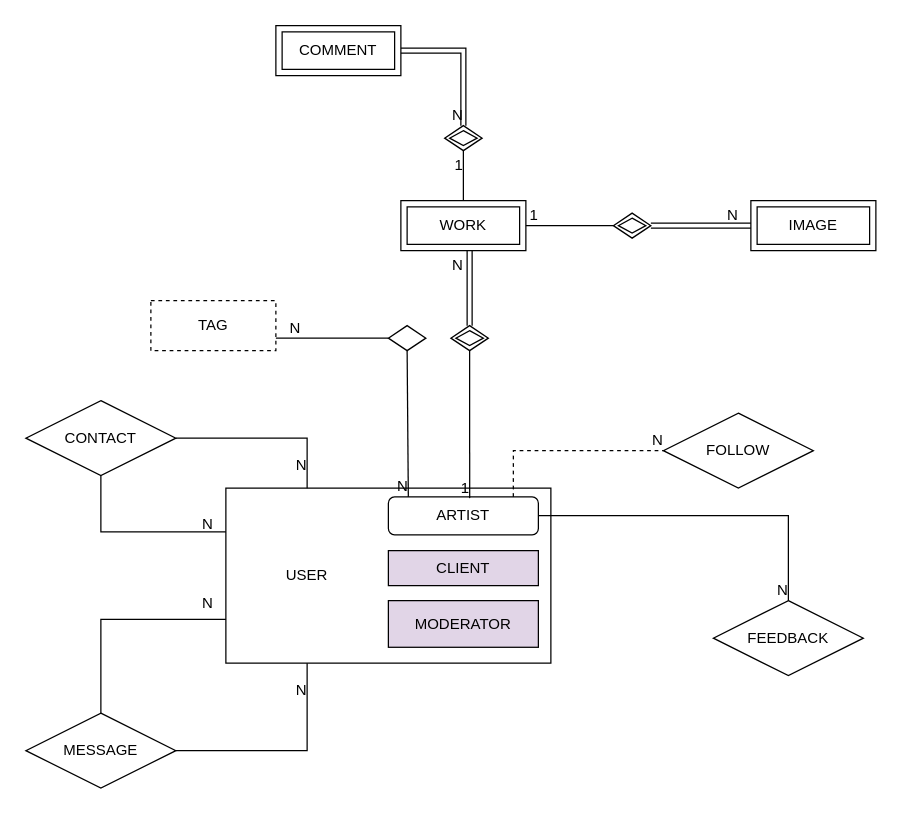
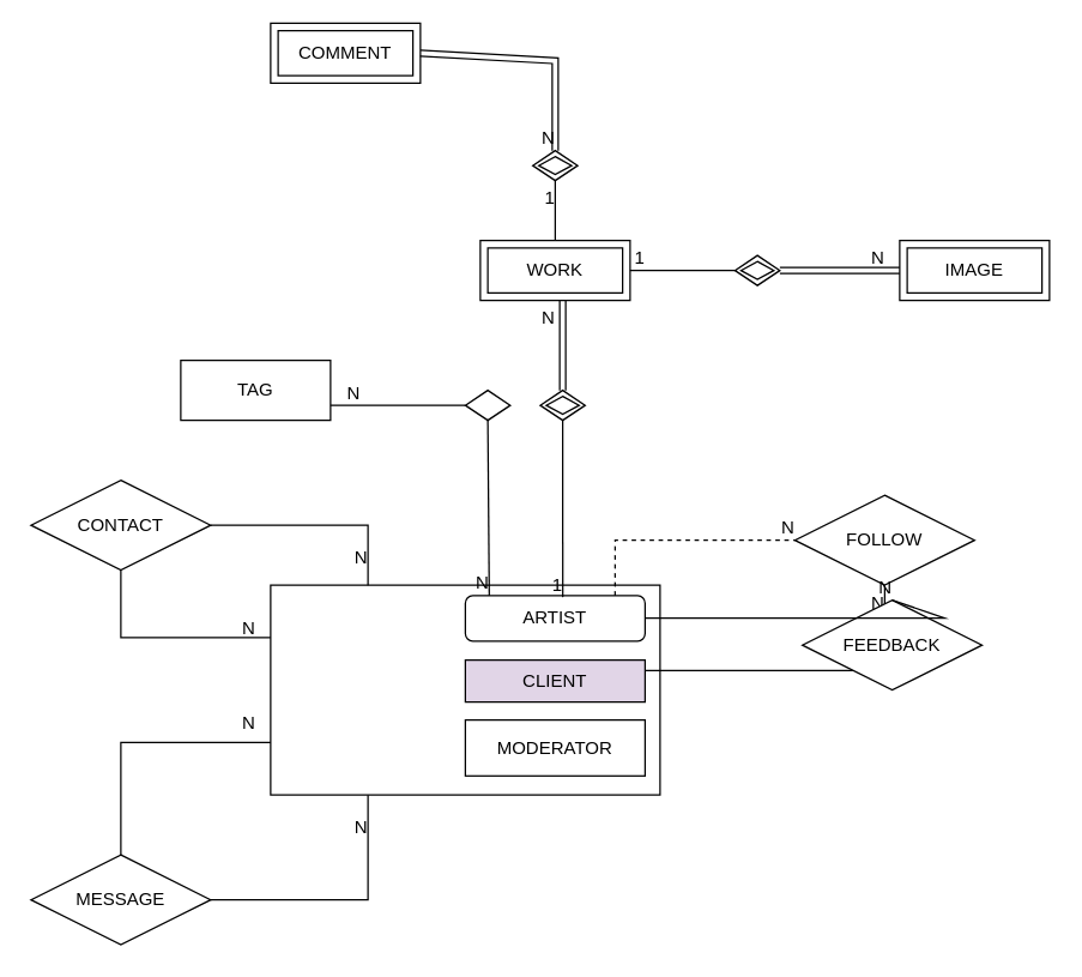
  <mxCell id="0" />
  <mxCell id="1" parent="0" />
  <mxCell id="2" value="" style="rounded=1;absoluteArcSize=1;html=1;arcSize=0;" vertex="1" parent="1"><mxGeometry x="180" y="390" width="260" height="140" as="geometry" /></mxCell>
- <mxCell id="3" value="USER" style="html=1;shape=mxgraph.er.anchor;whiteSpace=wrap;" vertex="1" parent="2"><mxGeometry width="130" height="140" as="geometry" /></mxCell>
  <mxCell id="4" value="ARTIST" style="rounded=1;absoluteArcSize=1;html=1;arcSize=10;whiteSpace=wrap;points=[];strokeColor=inherit;fillColor=inherit;" vertex="1" parent="2"><mxGeometry x="130" y="7" width="120" height="30.33" as="geometry" /></mxCell>
  <mxCell id="5" value="&lt;div&gt;CLIENT&lt;/div&gt;" style="whiteSpace=wrap;html=1;align=center;fillColor=#e1d5e7;" vertex="1" parent="2"><mxGeometry x="130" y="50" width="120" height="28" as="geometry" /></mxCell>
- <mxCell id="6" value="MODERATOR" style="whiteSpace=wrap;html=1;align=center;fillColor=#e1d5e7;" vertex="1" parent="2"><mxGeometry x="130" y="90" width="120" height="37.33" as="geometry" /></mxCell>
- <mxCell id="7" value="TAG" style="whiteSpace=wrap;html=1;align=center;dashed=1;" vertex="1" parent="1"><mxGeometry x="120" y="240" width="100" height="40" as="geometry" /></mxCell>
+ <mxCell id="6" value="MODERATOR" style="whiteSpace=wrap;html=1;align=center;" vertex="1" parent="2"><mxGeometry x="130" y="90" width="120" height="37.33" as="geometry" /></mxCell>
+ <mxCell id="7" value="TAG" style="whiteSpace=wrap;html=1;align=center;" vertex="1" parent="1"><mxGeometry x="120" y="240" width="100" height="40" as="geometry" /></mxCell>
  <mxCell id="8" value="FOLLOW" style="shape=rhombus;perimeter=rhombusPerimeter;whiteSpace=wrap;html=1;align=center;" vertex="1" parent="1"><mxGeometry x="530" y="330" width="120" height="60" as="geometry" /></mxCell>
  <mxCell id="9" value="CONTACT" style="shape=rhombus;perimeter=rhombusPerimeter;whiteSpace=wrap;html=1;align=center;" vertex="1" parent="1"><mxGeometry x="20" y="320" width="120" height="60" as="geometry" /></mxCell>
  <mxCell id="10" value="" style="endArrow=none;html=1;rounded=0;exitX=0.5;exitY=1;exitDx=0;exitDy=0;entryX=0;entryY=0.25;entryDx=0;entryDy=0;" edge="1" parent="1" source="9" target="2"><mxGeometry relative="1" as="geometry"><mxPoint x="70" y="450" as="sourcePoint" /><mxPoint x="140" y="500" as="targetPoint" /><Array as="points"><mxPoint x="80" y="425" /></Array></mxGeometry></mxCell>
  <mxCell id="11" value="N" style="resizable=0;html=1;align=right;verticalAlign=bottom;" connectable="0" vertex="1" parent="10"><mxGeometry x="1" relative="1" as="geometry"><mxPoint x="-10" y="2" as="offset" /></mxGeometry></mxCell>
  <mxCell id="12" value="" style="endArrow=none;html=1;rounded=0;exitX=1;exitY=0.5;exitDx=0;exitDy=0;entryX=0.25;entryY=0;entryDx=0;entryDy=0;" edge="1" parent="1" source="9" target="2"><mxGeometry relative="1" as="geometry"><mxPoint x="165" y="340" as="sourcePoint" /><mxPoint x="325" y="340" as="targetPoint" /><Array as="points"><mxPoint x="245" y="350" /></Array></mxGeometry></mxCell>
  <mxCell id="13" value="N" style="resizable=0;html=1;align=right;verticalAlign=bottom;" connectable="0" vertex="1" parent="12"><mxGeometry x="1" relative="1" as="geometry"><mxPoint y="-10" as="offset" /></mxGeometry></mxCell>
  <mxCell id="14" value="" style="endArrow=none;html=1;rounded=0;entryX=0;entryY=0.5;entryDx=0;entryDy=0;exitX=0.833;exitY=0;exitDx=0;exitDy=0;exitPerimeter=0;dashed=1;" edge="1" parent="1" source="4" target="8"><mxGeometry relative="1" as="geometry"><mxPoint x="426" y="390" as="sourcePoint" /><mxPoint x="490" y="359.5" as="targetPoint" /><Array as="points"><mxPoint x="410" y="360" /></Array></mxGeometry></mxCell>
  <mxCell id="15" value="N" style="resizable=0;html=1;align=right;verticalAlign=bottom;" connectable="0" vertex="1" parent="14"><mxGeometry x="1" relative="1" as="geometry" /></mxCell>
+ <mxCell id="16" value="" style="endArrow=none;html=1;rounded=0;entryX=0.5;entryY=1;entryDx=0;entryDy=0;exitX=1;exitY=0.25;exitDx=0;exitDy=0;" edge="1" parent="1" source="5" target="8"><mxGeometry relative="1" as="geometry"><mxPoint x="480" y="450" as="sourcePoint" /><mxPoint x="640" y="450" as="targetPoint" /><Array as="points"><mxPoint x="590" y="447" /></Array></mxGeometry></mxCell>
+ <mxCell id="17" value="N" style="resizable=0;html=1;align=right;verticalAlign=bottom;" connectable="0" vertex="1" parent="16"><mxGeometry x="1" relative="1" as="geometry"><mxPoint y="20" as="offset" /></mxGeometry></mxCell>
  <mxCell id="18" value="MESSAGE" style="shape=rhombus;perimeter=rhombusPerimeter;whiteSpace=wrap;html=1;align=center;" vertex="1" parent="1"><mxGeometry x="20" y="570" width="120" height="60" as="geometry" /></mxCell>
  <mxCell id="19" value="" style="endArrow=none;html=1;rounded=0;entryX=0;entryY=0.75;entryDx=0;entryDy=0;exitX=0.5;exitY=0;exitDx=0;exitDy=0;" edge="1" parent="1" source="18" target="2"><mxGeometry relative="1" as="geometry"><mxPoint x="-30" y="490" as="sourcePoint" /><mxPoint x="130" y="490" as="targetPoint" /><Array as="points"><mxPoint x="80" y="495" /></Array></mxGeometry></mxCell>
  <mxCell id="20" value="N" style="resizable=0;html=1;align=right;verticalAlign=bottom;" connectable="0" vertex="1" parent="19"><mxGeometry x="1" relative="1" as="geometry"><mxPoint x="-10" y="-5" as="offset" /></mxGeometry></mxCell>
  <mxCell id="21" value="" style="endArrow=none;html=1;rounded=0;exitX=1;exitY=0.5;exitDx=0;exitDy=0;entryX=0.25;entryY=1;entryDx=0;entryDy=0;" edge="1" parent="1" source="18" target="2"><mxGeometry relative="1" as="geometry"><mxPoint x="160" y="600" as="sourcePoint" /><mxPoint x="320" y="600" as="targetPoint" /><Array as="points"><mxPoint x="245" y="600" /></Array></mxGeometry></mxCell>
  <mxCell id="22" value="N" style="resizable=0;html=1;align=right;verticalAlign=bottom;" connectable="0" vertex="1" parent="21"><mxGeometry x="1" relative="1" as="geometry"><mxPoint y="30" as="offset" /></mxGeometry></mxCell>
- <mxCell id="23" value="FEEDBACK" style="shape=rhombus;perimeter=rhombusPerimeter;whiteSpace=wrap;html=1;align=center;" vertex="1" parent="1"><mxGeometry x="570" y="480" width="120" height="60" as="geometry" /></mxCell>
+ <mxCell id="23" value="FEEDBACK" style="shape=rhombus;perimeter=rhombusPerimeter;whiteSpace=wrap;html=1;align=center;" vertex="1" parent="1"><mxGeometry x="535" y="400" width="120" height="60" as="geometry" /></mxCell>
  <mxCell id="24" value="" style="endArrow=none;html=1;rounded=0;exitX=1;exitY=0.495;exitDx=0;exitDy=0;exitPerimeter=0;entryX=0.5;entryY=0;entryDx=0;entryDy=0;" edge="1" parent="1" source="4" target="23"><mxGeometry relative="1" as="geometry"><mxPoint x="480" y="440" as="sourcePoint" /><mxPoint x="640" y="440" as="targetPoint" /><Array as="points"><mxPoint x="630" y="412" /></Array></mxGeometry></mxCell>
  <mxCell id="25" value="N" style="resizable=0;html=1;align=right;verticalAlign=bottom;" connectable="0" vertex="1" parent="24"><mxGeometry x="1" relative="1" as="geometry" /></mxCell>
  <mxCell id="26" value="IMAGE" style="shape=ext;margin=3;double=1;whiteSpace=wrap;html=1;align=center;" vertex="1" parent="1"><mxGeometry x="600" y="160" width="100" height="40" as="geometry" /></mxCell>
  <mxCell id="27" value="WORK" style="shape=ext;margin=3;double=1;whiteSpace=wrap;html=1;align=center;" vertex="1" parent="1"><mxGeometry x="320" y="160" width="100" height="40" as="geometry" /></mxCell>
- <mxCell id="28" value="COMMENT" style="shape=ext;margin=3;double=1;whiteSpace=wrap;html=1;align=center;" vertex="1" parent="1"><mxGeometry x="220" y="20" width="100" height="40" as="geometry" /></mxCell>
+ <mxCell id="28" value="COMMENT" style="shape=ext;margin=3;double=1;whiteSpace=wrap;html=1;align=center;" vertex="1" parent="1"><mxGeometry x="180" y="15" width="100" height="40" as="geometry" /></mxCell>
  <mxCell id="29" value="" style="shape=rhombus;double=1;perimeter=rhombusPerimeter;whiteSpace=wrap;html=1;align=center;" vertex="1" parent="1"><mxGeometry x="355" y="100" width="30" height="20" as="geometry" /></mxCell>
  <mxCell id="30" value="" style="shape=link;html=1;rounded=0;exitX=1;exitY=0.5;exitDx=0;exitDy=0;entryX=0.5;entryY=0;entryDx=0;entryDy=0;" edge="1" parent="1" source="28" target="29"><mxGeometry relative="1" as="geometry"><mxPoint x="450" y="30" as="sourcePoint" /><mxPoint x="510" y="110" as="targetPoint" /><Array as="points"><mxPoint x="370" y="40" /></Array></mxGeometry></mxCell>
  <mxCell id="31" value="N" style="resizable=0;html=1;align=right;verticalAlign=bottom;" connectable="0" vertex="1" parent="30"><mxGeometry x="1" relative="1" as="geometry"><mxPoint as="offset" /></mxGeometry></mxCell>
  <mxCell id="32" value="" style="endArrow=none;html=1;rounded=0;exitX=0.5;exitY=0;exitDx=0;exitDy=0;entryX=0.5;entryY=1;entryDx=0;entryDy=0;" edge="1" parent="1" source="27" target="29"><mxGeometry relative="1" as="geometry"><mxPoint x="290" y="100" as="sourcePoint" /><mxPoint x="320" y="110" as="targetPoint" /><Array as="points"><mxPoint x="370" y="140" /></Array></mxGeometry></mxCell>
  <mxCell id="33" value="1" style="resizable=0;html=1;align=right;verticalAlign=bottom;" connectable="0" vertex="1" parent="32"><mxGeometry x="1" relative="1" as="geometry"><mxPoint y="20" as="offset" /></mxGeometry></mxCell>
  <mxCell id="34" value="" style="shape=rhombus;double=1;perimeter=rhombusPerimeter;whiteSpace=wrap;html=1;align=center;" vertex="1" parent="1"><mxGeometry x="490" y="170" width="30" height="20" as="geometry" /></mxCell>
  <mxCell id="35" value="" style="shape=rhombus;double=1;perimeter=rhombusPerimeter;whiteSpace=wrap;html=1;align=center;" vertex="1" parent="1"><mxGeometry x="360" y="260" width="30" height="20" as="geometry" /></mxCell>
  <mxCell id="36" value="" style="endArrow=none;html=1;rounded=0;entryX=0.542;entryY=0.033;entryDx=0;entryDy=0;entryPerimeter=0;exitX=0.5;exitY=1;exitDx=0;exitDy=0;" edge="1" parent="1" source="35" target="4"><mxGeometry relative="1" as="geometry"><mxPoint x="260" y="300" as="sourcePoint" /><mxPoint x="420" y="300" as="targetPoint" /></mxGeometry></mxCell>
  <mxCell id="37" value="1" style="resizable=0;html=1;align=right;verticalAlign=bottom;" connectable="0" vertex="1" parent="36"><mxGeometry x="1" relative="1" as="geometry" /></mxCell>
  <mxCell id="38" value="" style="shape=link;html=1;rounded=0;entryX=0.5;entryY=0;entryDx=0;entryDy=0;" edge="1" parent="1" target="35"><mxGeometry relative="1" as="geometry"><mxPoint x="375" y="200" as="sourcePoint" /><mxPoint x="420" y="300" as="targetPoint" /></mxGeometry></mxCell>
  <mxCell id="39" value="N" style="resizable=0;html=1;align=right;verticalAlign=bottom;" connectable="0" vertex="1" parent="38"><mxGeometry x="1" relative="1" as="geometry"><mxPoint x="-5" y="-40" as="offset" /></mxGeometry></mxCell>
  <mxCell id="40" value="" style="endArrow=none;html=1;rounded=0;exitX=1;exitY=0.5;exitDx=0;exitDy=0;entryX=0;entryY=0.5;entryDx=0;entryDy=0;" edge="1" parent="1" source="27" target="34"><mxGeometry relative="1" as="geometry"><mxPoint x="450" y="279" as="sourcePoint" /><mxPoint x="610" y="279" as="targetPoint" /></mxGeometry></mxCell>
  <mxCell id="41" value="1" style="resizable=0;html=1;align=right;verticalAlign=bottom;" connectable="0" vertex="1" parent="40"><mxGeometry x="1" relative="1" as="geometry"><mxPoint x="-60" as="offset" /></mxGeometry></mxCell>
  <mxCell id="42" value="" style="shape=link;html=1;rounded=0;exitX=1;exitY=0.5;exitDx=0;exitDy=0;entryX=0;entryY=0.5;entryDx=0;entryDy=0;" edge="1" parent="1" source="34" target="26"><mxGeometry relative="1" as="geometry"><mxPoint x="500" y="240" as="sourcePoint" /><mxPoint x="660" y="240" as="targetPoint" /></mxGeometry></mxCell>
  <mxCell id="43" value="N" style="resizable=0;html=1;align=right;verticalAlign=bottom;" connectable="0" vertex="1" parent="42"><mxGeometry x="1" relative="1" as="geometry"><mxPoint x="-10" as="offset" /></mxGeometry></mxCell>
  <mxCell id="44" value="" style="shape=rhombus;perimeter=rhombusPerimeter;whiteSpace=wrap;html=1;align=center;" vertex="1" parent="1"><mxGeometry x="310" y="260" width="30" height="20" as="geometry" /></mxCell>
  <mxCell id="45" value="" style="endArrow=none;html=1;rounded=0;exitX=1;exitY=0.75;exitDx=0;exitDy=0;entryX=0;entryY=0.5;entryDx=0;entryDy=0;" edge="1" parent="1" source="7" target="44"><mxGeometry relative="1" as="geometry"><mxPoint x="260" y="300" as="sourcePoint" /><mxPoint x="420" y="300" as="targetPoint" /></mxGeometry></mxCell>
  <mxCell id="46" value="N" style="resizable=0;html=1;align=right;verticalAlign=bottom;" connectable="0" vertex="1" parent="45"><mxGeometry x="1" relative="1" as="geometry"><mxPoint x="-70" as="offset" /></mxGeometry></mxCell>
  <mxCell id="47" value="" style="endArrow=none;html=1;rounded=0;exitX=0.5;exitY=1;exitDx=0;exitDy=0;entryX=0.133;entryY=0;entryDx=0;entryDy=0;entryPerimeter=0;" edge="1" parent="1" source="44" target="4"><mxGeometry relative="1" as="geometry"><mxPoint x="260" y="300" as="sourcePoint" /><mxPoint x="420" y="300" as="targetPoint" /></mxGeometry></mxCell>
  <mxCell id="48" value="N" style="resizable=0;html=1;align=right;verticalAlign=bottom;" connectable="0" vertex="1" parent="47"><mxGeometry x="1" relative="1" as="geometry" /></mxCell>
